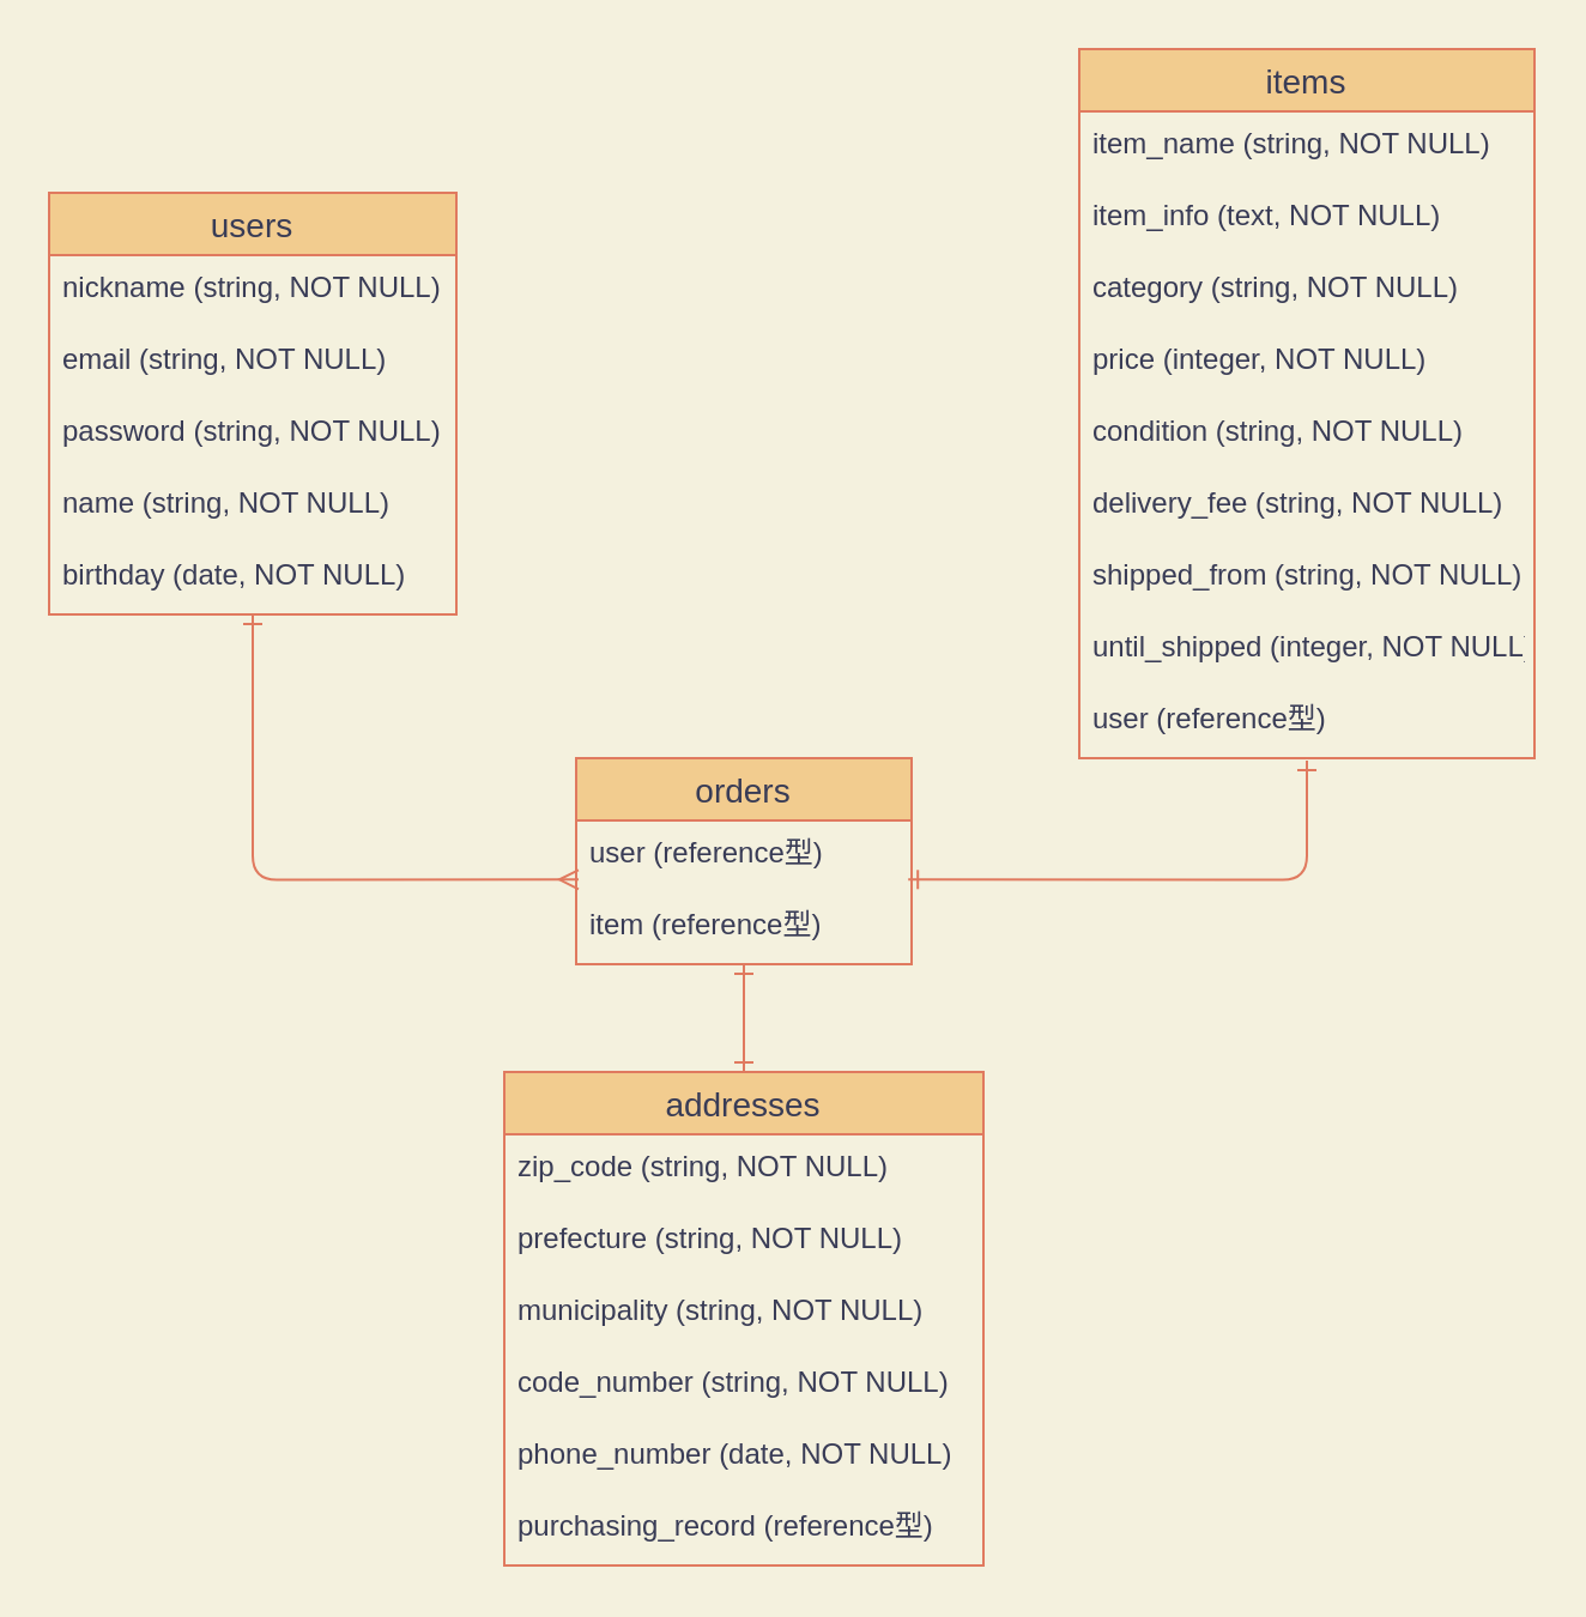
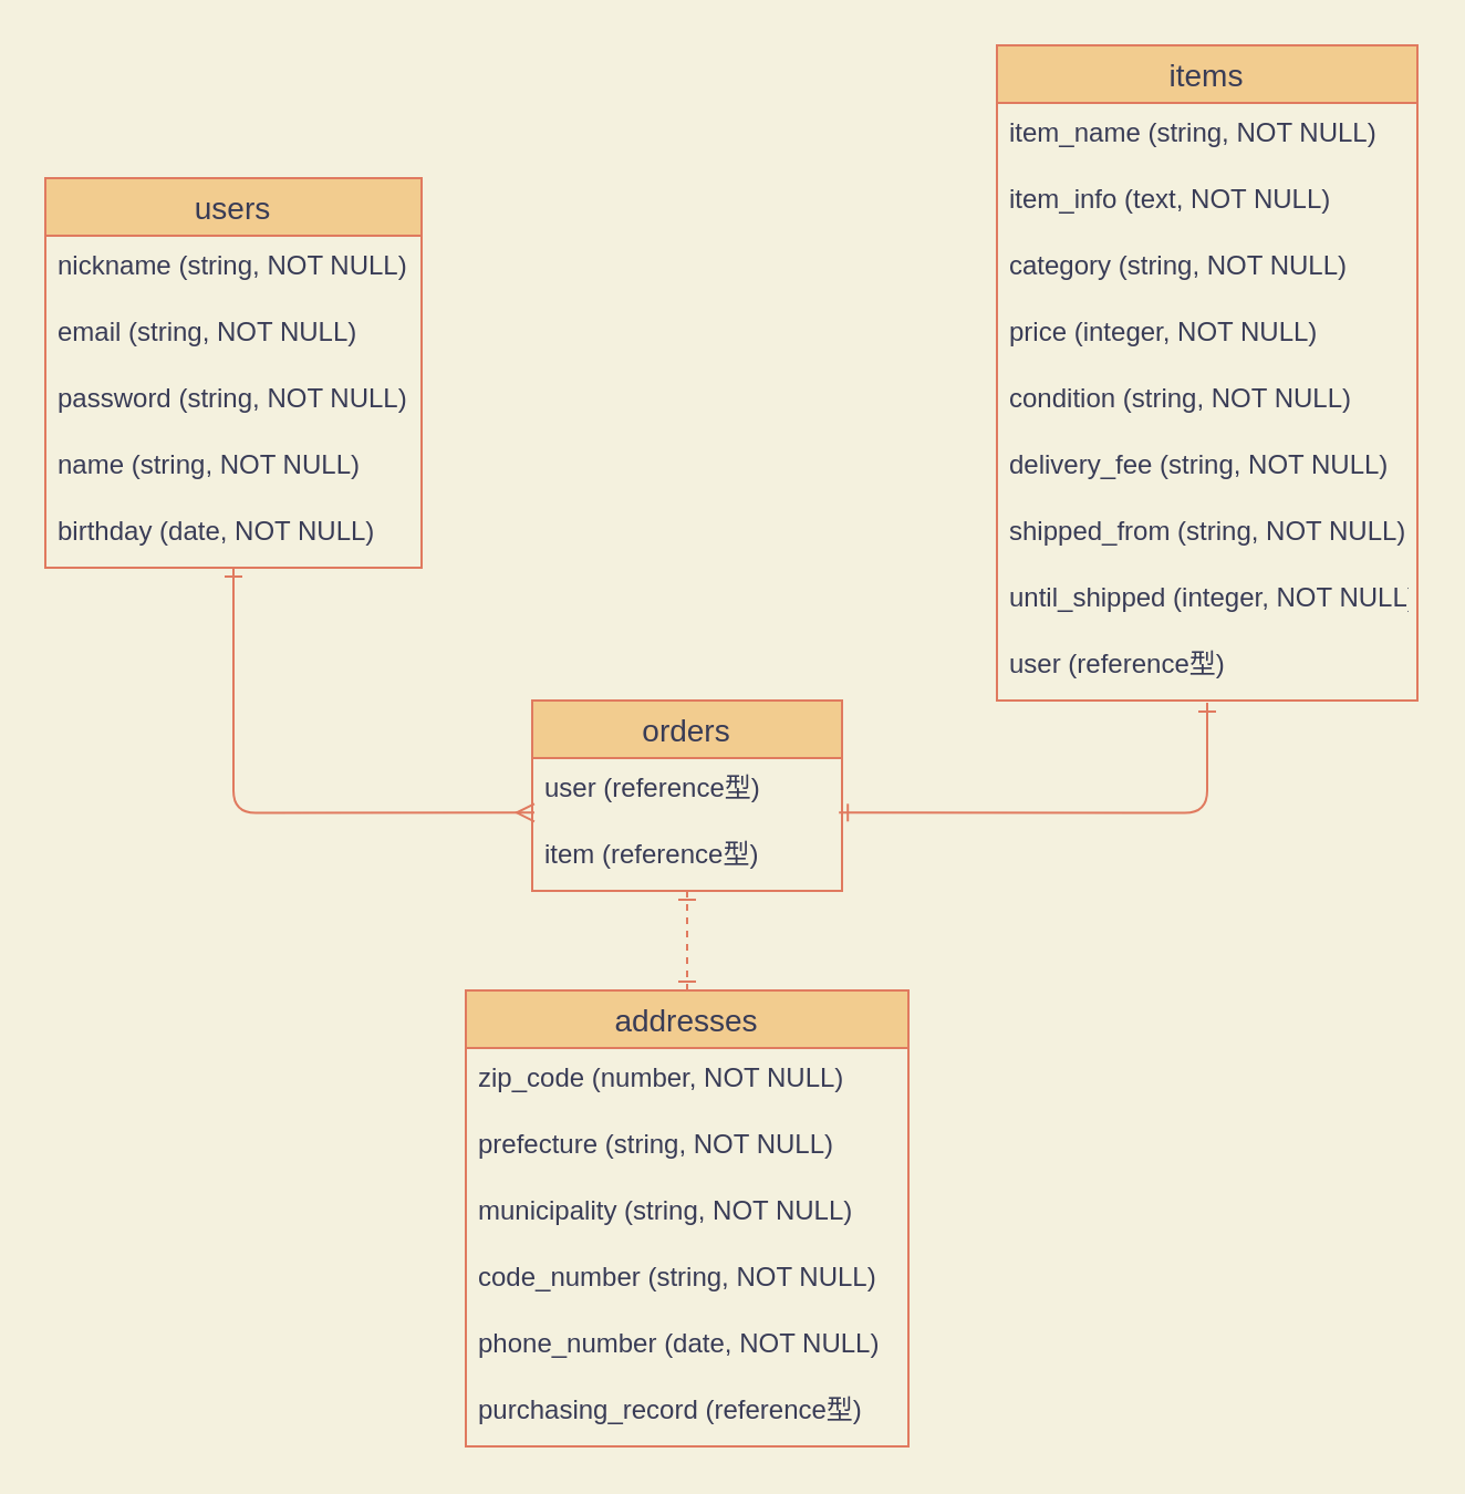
  <mxCell id="0" />
  <mxCell id="1" parent="0" />
  <mxCell id="2" value="users" style="swimlane;fontStyle=0;childLayout=stackLayout;horizontal=1;startSize=26;horizontalStack=0;resizeParent=1;resizeParentMax=0;resizeLast=0;collapsible=1;marginBottom=0;align=center;fontSize=14;fillColor=#F2CC8F;strokeColor=#E07A5F;fontColor=#393C56;" vertex="1" parent="1"><mxGeometry x="20" y="80" width="170" height="176" as="geometry" /></mxCell>
  <mxCell id="3" value="nickname (string, NOT NULL)" style="text;strokeColor=none;fillColor=none;spacingLeft=4;spacingRight=4;overflow=hidden;rotatable=0;points=[[0,0.5],[1,0.5]];portConstraint=eastwest;fontSize=12;fontColor=#393C56;" vertex="1" parent="2"><mxGeometry y="26" width="170" height="30" as="geometry" /></mxCell>
  <mxCell id="4" value="email (string, NOT NULL)" style="text;strokeColor=none;fillColor=none;spacingLeft=4;spacingRight=4;overflow=hidden;rotatable=0;points=[[0,0.5],[1,0.5]];portConstraint=eastwest;fontSize=12;fontColor=#393C56;" vertex="1" parent="2"><mxGeometry y="56" width="170" height="30" as="geometry" /></mxCell>
  <mxCell id="5" value="password (string, NOT NULL)" style="text;strokeColor=none;fillColor=none;spacingLeft=4;spacingRight=4;overflow=hidden;rotatable=0;points=[[0,0.5],[1,0.5]];portConstraint=eastwest;fontSize=12;fontColor=#393C56;" vertex="1" parent="2"><mxGeometry y="86" width="170" height="30" as="geometry" /></mxCell>
  <mxCell id="6" value="name (string, NOT NULL)" style="text;strokeColor=none;fillColor=none;spacingLeft=4;spacingRight=4;overflow=hidden;rotatable=0;points=[[0,0.5],[1,0.5]];portConstraint=eastwest;fontSize=12;fontColor=#393C56;" vertex="1" parent="2"><mxGeometry y="116" width="170" height="30" as="geometry" /></mxCell>
  <mxCell id="7" value="birthday (date, NOT NULL)" style="text;strokeColor=none;fillColor=none;spacingLeft=4;spacingRight=4;overflow=hidden;rotatable=0;points=[[0,0.5],[1,0.5]];portConstraint=eastwest;fontSize=12;fontColor=#393C56;" vertex="1" parent="2"><mxGeometry y="146" width="170" height="30" as="geometry" /></mxCell>
  <mxCell id="8" value="" style="edgeStyle=orthogonalEdgeStyle;fontSize=12;html=1;endArrow=ERmany;startArrow=ERone;startFill=0;endFill=0;entryX=0.007;entryY=0.822;entryDx=0;entryDy=0;entryPerimeter=0;labelBackgroundColor=#F4F1DE;strokeColor=#E07A5F;fontColor=#393C56;" edge="1" parent="1" source="7" target="22"><mxGeometry width="100" height="100" relative="1" as="geometry"><mxPoint x="105" y="260" as="sourcePoint" /><mxPoint x="230" y="400" as="targetPoint" /><Array as="points"><mxPoint x="105" y="367" /></Array></mxGeometry></mxCell>
  <mxCell id="9" value="items" style="swimlane;fontStyle=0;childLayout=stackLayout;horizontal=1;startSize=26;horizontalStack=0;resizeParent=1;resizeParentMax=0;resizeLast=0;collapsible=1;marginBottom=0;align=center;fontSize=14;fillColor=#F2CC8F;strokeColor=#E07A5F;fontColor=#393C56;" vertex="1" parent="1"><mxGeometry x="450" y="20" width="190" height="296" as="geometry" /></mxCell>
  <mxCell id="10" value="item_name (string, NOT NULL)" style="text;strokeColor=none;fillColor=none;spacingLeft=4;spacingRight=4;overflow=hidden;rotatable=0;points=[[0,0.5],[1,0.5]];portConstraint=eastwest;fontSize=12;fontColor=#393C56;" vertex="1" parent="9"><mxGeometry y="26" width="190" height="30" as="geometry" /></mxCell>
  <mxCell id="11" value="item_info (text, NOT NULL)" style="text;strokeColor=none;fillColor=none;spacingLeft=4;spacingRight=4;overflow=hidden;rotatable=0;points=[[0,0.5],[1,0.5]];portConstraint=eastwest;fontSize=12;fontColor=#393C56;" vertex="1" parent="9"><mxGeometry y="56" width="190" height="30" as="geometry" /></mxCell>
  <mxCell id="12" value="category (string, NOT NULL)" style="text;strokeColor=none;fillColor=none;spacingLeft=4;spacingRight=4;overflow=hidden;rotatable=0;points=[[0,0.5],[1,0.5]];portConstraint=eastwest;fontSize=12;fontColor=#393C56;" vertex="1" parent="9"><mxGeometry y="86" width="190" height="30" as="geometry" /></mxCell>
  <mxCell id="13" value="price (integer, NOT NULL)" style="text;strokeColor=none;fillColor=none;spacingLeft=4;spacingRight=4;overflow=hidden;rotatable=0;points=[[0,0.5],[1,0.5]];portConstraint=eastwest;fontSize=12;fontColor=#393C56;" vertex="1" parent="9"><mxGeometry y="116" width="190" height="30" as="geometry" /></mxCell>
  <mxCell id="14" value="condition (string, NOT NULL)" style="text;strokeColor=none;fillColor=none;spacingLeft=4;spacingRight=4;overflow=hidden;rotatable=0;points=[[0,0.5],[1,0.5]];portConstraint=eastwest;fontSize=12;fontColor=#393C56;" vertex="1" parent="9"><mxGeometry y="146" width="190" height="30" as="geometry" /></mxCell>
  <mxCell id="15" value="delivery_fee (string, NOT NULL)" style="text;strokeColor=none;fillColor=none;spacingLeft=4;spacingRight=4;overflow=hidden;rotatable=0;points=[[0,0.5],[1,0.5]];portConstraint=eastwest;fontSize=12;fontColor=#393C56;" vertex="1" parent="9"><mxGeometry y="176" width="190" height="30" as="geometry" /></mxCell>
  <mxCell id="16" value="shipped_from (string, NOT NULL)" style="text;strokeColor=none;fillColor=none;spacingLeft=4;spacingRight=4;overflow=hidden;rotatable=0;points=[[0,0.5],[1,0.5]];portConstraint=eastwest;fontSize=12;fontColor=#393C56;" vertex="1" parent="9"><mxGeometry y="206" width="190" height="30" as="geometry" /></mxCell>
  <mxCell id="17" value="until_shipped (integer, NOT NULL)" style="text;strokeColor=none;fillColor=none;spacingLeft=4;spacingRight=4;overflow=hidden;rotatable=0;points=[[0,0.5],[1,0.5]];portConstraint=eastwest;fontSize=12;fontColor=#393C56;" vertex="1" parent="9"><mxGeometry y="236" width="190" height="30" as="geometry" /></mxCell>
  <mxCell id="18" value="user (reference型)" style="text;strokeColor=none;fillColor=none;spacingLeft=4;spacingRight=4;overflow=hidden;rotatable=0;points=[[0,0.5],[1,0.5]];portConstraint=eastwest;fontSize=12;fontColor=#393C56;" vertex="1" parent="9"><mxGeometry y="266" width="190" height="30" as="geometry" /></mxCell>
  <mxCell id="19" value="" style="edgeStyle=orthogonalEdgeStyle;fontSize=12;html=1;endArrow=ERone;startArrow=ERone;startFill=0;endFill=0;entryX=0.99;entryY=-0.178;entryDx=0;entryDy=0;entryPerimeter=0;labelBackgroundColor=#F4F1DE;strokeColor=#E07A5F;fontColor=#393C56;" edge="1" parent="1" target="23"><mxGeometry width="100" height="100" relative="1" as="geometry"><mxPoint x="545" y="317" as="sourcePoint" /><mxPoint x="420" y="460" as="targetPoint" /><Array as="points"><mxPoint x="545" y="367" /></Array></mxGeometry></mxCell>
- <mxCell id="20" value="" style="fontSize=12;html=1;endArrow=ERone;startArrow=ERone;startFill=0;endFill=0;exitX=0.5;exitY=0;exitDx=0;exitDy=0;labelBackgroundColor=#F4F1DE;strokeColor=#E07A5F;fontColor=#393C56;" edge="1" parent="1" source="24" target="23"><mxGeometry width="100" height="100" relative="1" as="geometry"><mxPoint x="320" y="560" as="sourcePoint" /><mxPoint x="328.68" y="515.34" as="targetPoint" /></mxGeometry></mxCell>
+ <mxCell id="20" value="" style="fontSize=12;html=1;endArrow=ERone;startArrow=ERone;startFill=0;endFill=0;exitX=0.5;exitY=0;exitDx=0;exitDy=0;labelBackgroundColor=#F4F1DE;strokeColor=#E07A5F;fontColor=#393C56;dashed=1;" edge="1" parent="1" source="24" target="23"><mxGeometry width="100" height="100" relative="1" as="geometry"><mxPoint x="320" y="560" as="sourcePoint" /><mxPoint x="328.68" y="515.34" as="targetPoint" /></mxGeometry></mxCell>
  <mxCell id="21" value="orders" style="swimlane;fontStyle=0;childLayout=stackLayout;horizontal=1;startSize=26;horizontalStack=0;resizeParent=1;resizeParentMax=0;resizeLast=0;collapsible=1;marginBottom=0;align=center;fontSize=14;fillColor=#F2CC8F;strokeColor=#E07A5F;fontColor=#393C56;" vertex="1" parent="1"><mxGeometry x="240" y="316" width="140" height="86" as="geometry" /></mxCell>
  <mxCell id="22" value="user (reference型)" style="text;strokeColor=none;fillColor=none;spacingLeft=4;spacingRight=4;overflow=hidden;rotatable=0;points=[[0,0.5],[1,0.5]];portConstraint=eastwest;fontSize=12;fontColor=#393C56;" vertex="1" parent="21"><mxGeometry y="26" width="140" height="30" as="geometry" /></mxCell>
  <mxCell id="23" value="item (reference型)" style="text;strokeColor=none;fillColor=none;spacingLeft=4;spacingRight=4;overflow=hidden;rotatable=0;points=[[0,0.5],[1,0.5]];portConstraint=eastwest;fontSize=12;fontColor=#393C56;" vertex="1" parent="21"><mxGeometry y="56" width="140" height="30" as="geometry" /></mxCell>
  <mxCell id="24" value="addresses" style="swimlane;fontStyle=0;childLayout=stackLayout;horizontal=1;startSize=26;horizontalStack=0;resizeParent=1;resizeParentMax=0;resizeLast=0;collapsible=1;marginBottom=0;align=center;fontSize=14;fillColor=#F2CC8F;strokeColor=#E07A5F;fontColor=#393C56;" vertex="1" parent="1"><mxGeometry x="210" y="447" width="200" height="206" as="geometry" /></mxCell>
- <mxCell id="25" value="zip_code (string, NOT NULL)" style="text;strokeColor=none;fillColor=none;spacingLeft=4;spacingRight=4;overflow=hidden;rotatable=0;points=[[0,0.5],[1,0.5]];portConstraint=eastwest;fontSize=12;fontColor=#393C56;" vertex="1" parent="24"><mxGeometry y="26" width="200" height="30" as="geometry" /></mxCell>
+ <mxCell id="25" value="zip_code (number, NOT NULL)" style="text;strokeColor=none;fillColor=none;spacingLeft=4;spacingRight=4;overflow=hidden;rotatable=0;points=[[0,0.5],[1,0.5]];portConstraint=eastwest;fontSize=12;fontColor=#393C56;" vertex="1" parent="24"><mxGeometry y="26" width="200" height="30" as="geometry" /></mxCell>
  <mxCell id="26" value="prefecture (string, NOT NULL)" style="text;strokeColor=none;fillColor=none;spacingLeft=4;spacingRight=4;overflow=hidden;rotatable=0;points=[[0,0.5],[1,0.5]];portConstraint=eastwest;fontSize=12;fontColor=#393C56;" vertex="1" parent="24"><mxGeometry y="56" width="200" height="30" as="geometry" /></mxCell>
  <mxCell id="27" value="municipality (string, NOT NULL)" style="text;strokeColor=none;fillColor=none;spacingLeft=4;spacingRight=4;overflow=hidden;rotatable=0;points=[[0,0.5],[1,0.5]];portConstraint=eastwest;fontSize=12;fontColor=#393C56;" vertex="1" parent="24"><mxGeometry y="86" width="200" height="30" as="geometry" /></mxCell>
  <mxCell id="28" value="code_number (string, NOT NULL)" style="text;strokeColor=none;fillColor=none;spacingLeft=4;spacingRight=4;overflow=hidden;rotatable=0;points=[[0,0.5],[1,0.5]];portConstraint=eastwest;fontSize=12;fontColor=#393C56;" vertex="1" parent="24"><mxGeometry y="116" width="200" height="30" as="geometry" /></mxCell>
  <mxCell id="29" value="phone_number (date, NOT NULL)" style="text;strokeColor=none;fillColor=none;spacingLeft=4;spacingRight=4;overflow=hidden;rotatable=0;points=[[0,0.5],[1,0.5]];portConstraint=eastwest;fontSize=12;fontColor=#393C56;" vertex="1" parent="24"><mxGeometry y="146" width="200" height="30" as="geometry" /></mxCell>
  <mxCell id="30" value="purchasing_record (reference型)" style="text;strokeColor=none;fillColor=none;spacingLeft=4;spacingRight=4;overflow=hidden;rotatable=0;points=[[0,0.5],[1,0.5]];portConstraint=eastwest;fontSize=12;fontColor=#393C56;" vertex="1" parent="24"><mxGeometry y="176" width="200" height="30" as="geometry" /></mxCell>
